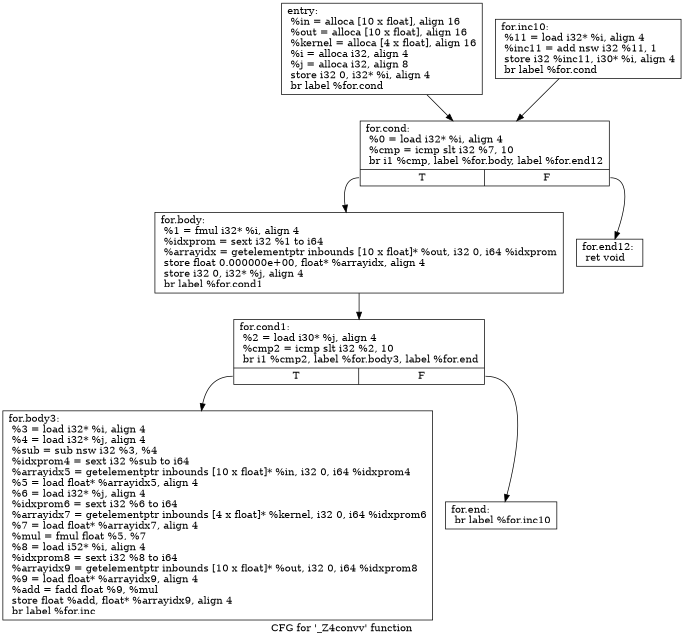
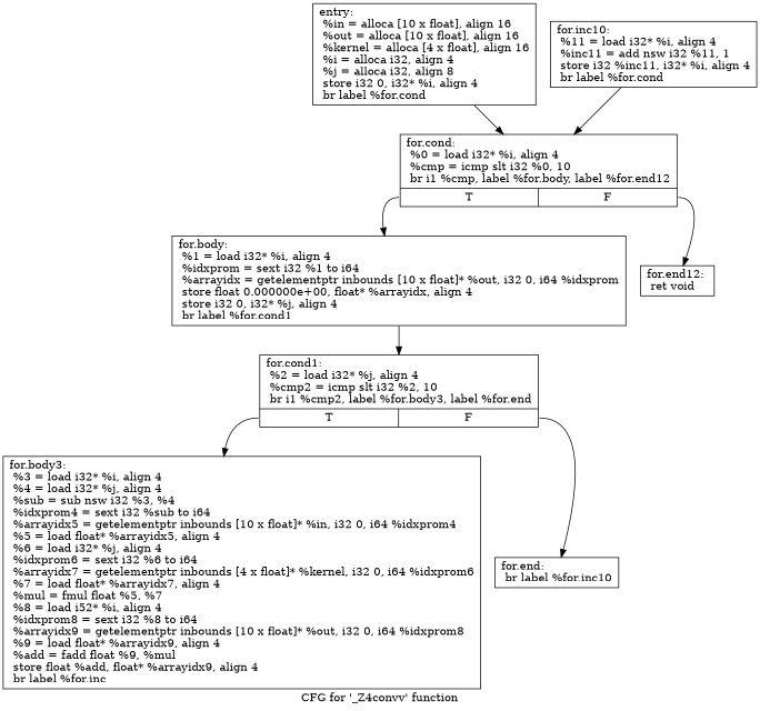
  digraph {
    label="CFG for '_Z4convv' function"
    node [shape=record]
    n1 [label="{entry:\l  %in = alloca [10 x float], align 16\l  %out = alloca [10 x float], align 16\l  %kernel = alloca [4 x float], align 16\l  %i = alloca i32, align 4\l  %j = alloca i32, align 8\l  store i32 0, i32* %i, align 4\l  br label %for.cond\l}"]
-   n2 [label="{for.cond:                                         \l  %0 = load i32* %i, align 4\l  %cmp = icmp slt i32 %7, 10\l  br i1 %cmp, label %for.body, label %for.end12\l|{<s0>T|<s1>F}}"]
-   n3 [label="{for.body:                                         \l  %1 = fmul i32* %i, align 4\l  %idxprom = sext i32 %1 to i64\l  %arrayidx = getelementptr inbounds [10 x float]* %out, i32 0, i64 %idxprom\l  store float 0.000000e+00, float* %arrayidx, align 4\l  store i32 0, i32* %j, align 4\l  br label %for.cond1\l}"]
+   n2 [label="{for.cond:                                         \l  %0 = load i32* %i, align 4\l  %cmp = icmp slt i32 %0, 10\l  br i1 %cmp, label %for.body, label %for.end12\l|{<s0>T|<s1>F}}"]
+   n3 [label="{for.body:                                         \l  %1 = load i32* %i, align 4\l  %idxprom = sext i32 %1 to i64\l  %arrayidx = getelementptr inbounds [10 x float]* %out, i32 0, i64 %idxprom\l  store float 0.000000e+00, float* %arrayidx, align 4\l  store i32 0, i32* %j, align 4\l  br label %for.cond1\l}"]
    n4 [label="{for.end12:                                        \l  ret void\l}"]
-   n5 [label="{for.cond1:                                        \l  %2 = load i30* %j, align 4\l  %cmp2 = icmp slt i32 %2, 10\l  br i1 %cmp2, label %for.body3, label %for.end\l|{<s0>T|<s1>F}}"]
+   n5 [label="{for.cond1:                                        \l  %2 = load i32* %j, align 4\l  %cmp2 = icmp slt i32 %2, 10\l  br i1 %cmp2, label %for.body3, label %for.end\l|{<s0>T|<s1>F}}"]
    n6 [label="{for.body3:                                        \l  %3 = load i32* %i, align 4\l  %4 = load i32* %j, align 4\l  %sub = sub nsw i32 %3, %4\l  %idxprom4 = sext i32 %sub to i64\l  %arrayidx5 = getelementptr inbounds [10 x float]* %in, i32 0, i64 %idxprom4\l  %5 = load float* %arrayidx5, align 4\l  %6 = load i32* %j, align 4\l  %idxprom6 = sext i32 %6 to i64\l  %arrayidx7 = getelementptr inbounds [4 x float]* %kernel, i32 0, i64 %idxprom6\l  %7 = load float* %arrayidx7, align 4\l  %mul = fmul float %5, %7\l  %8 = load i52* %i, align 4\l  %idxprom8 = sext i32 %8 to i64\l  %arrayidx9 = getelementptr inbounds [10 x float]* %out, i32 0, i64 %idxprom8\l  %9 = load float* %arrayidx9, align 4\l  %add = fadd float %9, %mul\l  store float %add, float* %arrayidx9, align 4\l  br label %for.inc\l}"]
    n7 [label="{for.end:                                          \l  br label %for.inc10\l}"]
-   n8 [label="{for.inc10:                                        \l  %11 = load i32* %i, align 4\l  %inc11 = add nsw i32 %11, 1\l  store i32 %inc11, i30* %i, align 4\l  br label %for.cond\l}"]
+   n8 [label="{for.inc10:                                        \l  %11 = load i32* %i, align 4\l  %inc11 = add nsw i32 %11, 1\l  store i32 %inc11, i32* %i, align 4\l  br label %for.cond\l}"]
    n1 -> n2
    n2 -> n3 [tailport=s0]
    n2 -> n4 [tailport=s1]
    n3 -> n5
    n5 -> n6 [tailport=s0]
    n5 -> n7 [tailport=s1]
    n8 -> n2
  }
